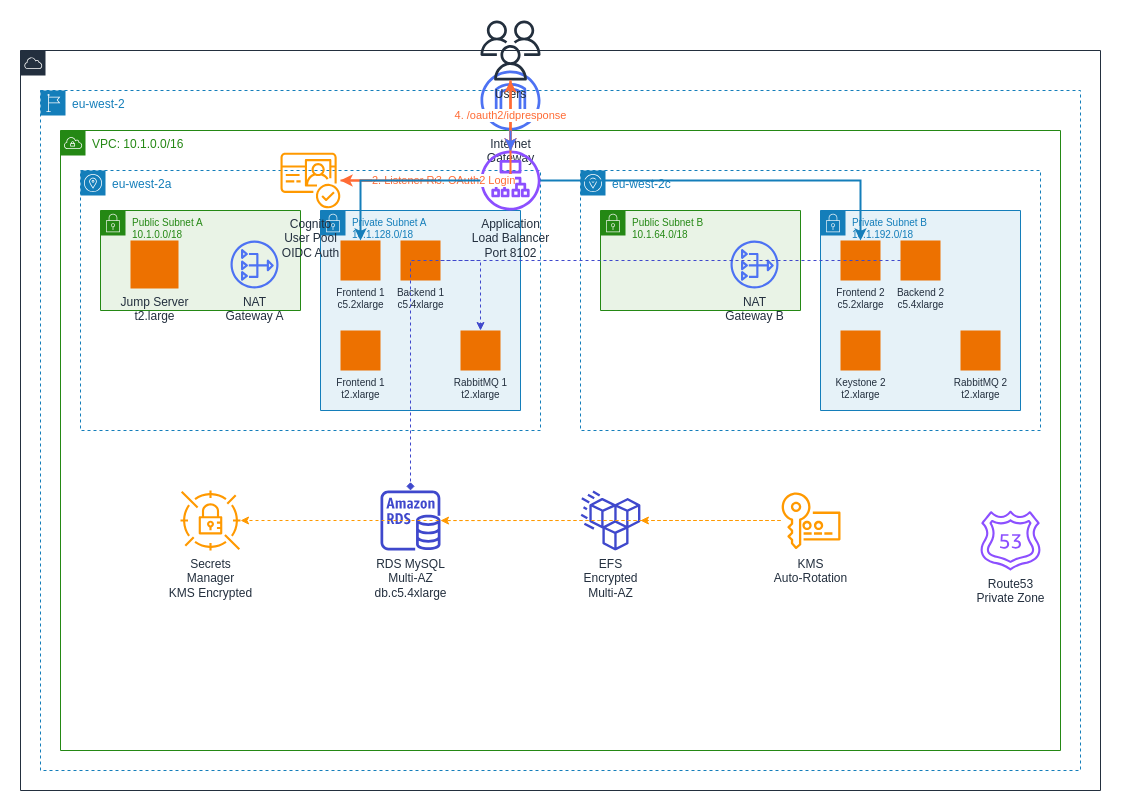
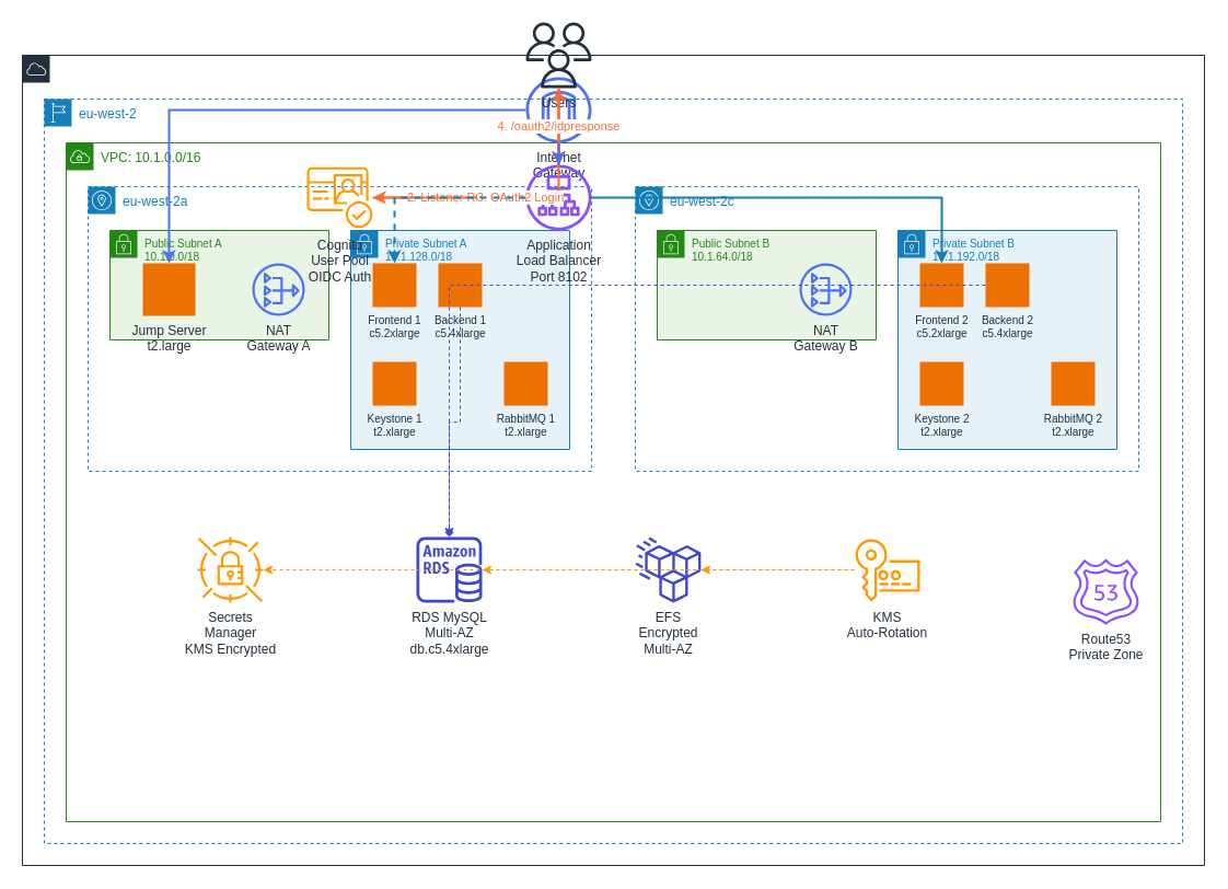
  <mxCell id="0" />
  <mxCell id="1" parent="0" />
  <mxCell id="2" value="" style="sketch=0;outlineConnect=0;gradientColor=none;html=1;whiteSpace=wrap;fontSize=12;fontStyle=0;shape=mxgraph.aws4.group;grIcon=mxgraph.aws4.group_aws_cloud;strokeColor=#232F3E;fillColor=none;verticalAlign=top;align=left;spacingLeft=30;fontColor=#232F3E;dashed=0;" vertex="1" parent="1"><mxGeometry x="20" y="50" width="1080" height="740" as="geometry" /></mxCell>
  <mxCell id="3" value="eu-west-2" style="sketch=0;outlineConnect=0;gradientColor=none;html=1;whiteSpace=wrap;fontSize=12;fontStyle=0;shape=mxgraph.aws4.group;grIcon=mxgraph.aws4.group_region;strokeColor=#147EBA;fillColor=none;verticalAlign=top;align=left;spacingLeft=30;fontColor=#147EBA;dashed=1;" vertex="1" parent="1"><mxGeometry x="40" y="90" width="1040" height="680" as="geometry" /></mxCell>
  <mxCell id="4" value="VPC: 10.1.0.0/16" style="sketch=0;outlineConnect=0;gradientColor=none;html=1;whiteSpace=wrap;fontSize=12;fontStyle=0;shape=mxgraph.aws4.group;grIcon=mxgraph.aws4.group_vpc;strokeColor=#248814;fillColor=none;verticalAlign=top;align=left;spacingLeft=30;fontColor=#248814;dashed=0;" vertex="1" parent="1"><mxGeometry x="60" y="130" width="1000" height="620" as="geometry" /></mxCell>
  <mxCell id="5" value="eu-west-2a" style="sketch=0;outlineConnect=0;gradientColor=none;html=1;whiteSpace=wrap;fontSize=12;fontStyle=0;shape=mxgraph.aws4.group;grIcon=mxgraph.aws4.group_availability_zone;strokeColor=#147EBA;fillColor=none;verticalAlign=top;align=left;spacingLeft=30;fontColor=#147EBA;dashed=1;" vertex="1" parent="1"><mxGeometry x="80" y="170" width="460" height="260" as="geometry" /></mxCell>
  <mxCell id="6" value="eu-west-2c" style="sketch=0;outlineConnect=0;gradientColor=none;html=1;whiteSpace=wrap;fontSize=12;fontStyle=0;shape=mxgraph.aws4.group;grIcon=mxgraph.aws4.group_availability_zone;strokeColor=#147EBA;fillColor=none;verticalAlign=top;align=left;spacingLeft=30;fontColor=#147EBA;dashed=1;" vertex="1" parent="1"><mxGeometry x="580" y="170" width="460" height="260" as="geometry" /></mxCell>
  <mxCell id="7" value="Public Subnet A&#10;10.1.0.0/18" style="sketch=0;outlineConnect=0;gradientColor=none;html=1;whiteSpace=wrap;fontSize=10;fontStyle=0;shape=mxgraph.aws4.group;grIcon=mxgraph.aws4.group_security_group;strokeColor=#248814;fillColor=#E9F3E6;verticalAlign=top;align=left;spacingLeft=30;fontColor=#248814;dashed=0;" vertex="1" parent="1"><mxGeometry x="100" y="210" width="200" height="100" as="geometry" /></mxCell>
  <mxCell id="8" value="Private Subnet A&#10;10.1.128.0/18" style="sketch=0;outlineConnect=0;gradientColor=none;html=1;whiteSpace=wrap;fontSize=10;fontStyle=0;shape=mxgraph.aws4.group;grIcon=mxgraph.aws4.group_security_group;strokeColor=#147EBA;fillColor=#E6F2F8;verticalAlign=top;align=left;spacingLeft=30;fontColor=#147EBA;dashed=0;" vertex="1" parent="1"><mxGeometry x="320" y="210" width="200" height="200" as="geometry" /></mxCell>
  <mxCell id="9" value="Public Subnet B&#10;10.1.64.0/18" style="sketch=0;outlineConnect=0;gradientColor=none;html=1;whiteSpace=wrap;fontSize=10;fontStyle=0;shape=mxgraph.aws4.group;grIcon=mxgraph.aws4.group_security_group;strokeColor=#248814;fillColor=#E9F3E6;verticalAlign=top;align=left;spacingLeft=30;fontColor=#248814;dashed=0;" vertex="1" parent="1"><mxGeometry x="600" y="210" width="200" height="100" as="geometry" /></mxCell>
  <mxCell id="10" value="Private Subnet B&#10;10.1.192.0/18" style="sketch=0;outlineConnect=0;gradientColor=none;html=1;whiteSpace=wrap;fontSize=10;fontStyle=0;shape=mxgraph.aws4.group;grIcon=mxgraph.aws4.group_security_group;strokeColor=#147EBA;fillColor=#E6F2F8;verticalAlign=top;align=left;spacingLeft=30;fontColor=#147EBA;dashed=0;" vertex="1" parent="1"><mxGeometry x="820" y="210" width="200" height="200" as="geometry" /></mxCell>
  <mxCell id="11" value="Internet&#10;Gateway" style="sketch=0;outlineConnect=0;fontColor=#232F3E;gradientColor=none;fillColor=#4D72F3;strokeColor=none;dashed=0;verticalLabelPosition=bottom;verticalAlign=top;align=center;html=1;fontSize=12;fontStyle=0;aspect=fixed;pointerEvents=1;shape=mxgraph.aws4.internet_gateway;" vertex="1" parent="1"><mxGeometry x="480" y="70" width="60" height="60" as="geometry" /></mxCell>
  <mxCell id="12" value="Jump Server&#10;t2.large" style="sketch=0;outlineConnect=0;fontColor=#232F3E;gradientColor=none;fillColor=#ED7100;strokeColor=none;dashed=0;verticalLabelPosition=bottom;verticalAlign=top;align=center;html=1;fontSize=12;fontStyle=0;aspect=fixed;pointerEvents=1;shape=mxgraph.aws4.ec2_instance;" vertex="1" parent="1"><mxGeometry x="130" y="240" width="48" height="48" as="geometry" /></mxCell>
  <mxCell id="13" value="NAT&#10;Gateway A" style="sketch=0;outlineConnect=0;fontColor=#232F3E;gradientColor=none;fillColor=#4D72F3;strokeColor=none;dashed=0;verticalLabelPosition=bottom;verticalAlign=top;align=center;html=1;fontSize=12;fontStyle=0;aspect=fixed;pointerEvents=1;shape=mxgraph.aws4.nat_gateway;" vertex="1" parent="1"><mxGeometry x="230" y="240" width="48" height="48" as="geometry" /></mxCell>
  <mxCell id="14" value="NAT&#10;Gateway B" style="sketch=0;outlineConnect=0;fontColor=#232F3E;gradientColor=none;fillColor=#4D72F3;strokeColor=none;dashed=0;verticalLabelPosition=bottom;verticalAlign=top;align=center;html=1;fontSize=12;fontStyle=0;aspect=fixed;pointerEvents=1;shape=mxgraph.aws4.nat_gateway;" vertex="1" parent="1"><mxGeometry x="730" y="240" width="48" height="48" as="geometry" /></mxCell>
  <mxCell id="15" value="Frontend 1&#10;c5.2xlarge" style="sketch=0;outlineConnect=0;fontColor=#232F3E;gradientColor=none;fillColor=#ED7100;strokeColor=none;dashed=0;verticalLabelPosition=bottom;verticalAlign=top;align=center;html=1;fontSize=10;fontStyle=0;aspect=fixed;pointerEvents=1;shape=mxgraph.aws4.ec2_instance;" vertex="1" parent="1"><mxGeometry x="340" y="240" width="40" height="40" as="geometry" /></mxCell>
  <mxCell id="16" value="Frontend 2&#10;c5.2xlarge" style="sketch=0;outlineConnect=0;fontColor=#232F3E;gradientColor=none;fillColor=#ED7100;strokeColor=none;dashed=0;verticalLabelPosition=bottom;verticalAlign=top;align=center;html=1;fontSize=10;fontStyle=0;aspect=fixed;pointerEvents=1;shape=mxgraph.aws4.ec2_instance;" vertex="1" parent="1"><mxGeometry x="840" y="240" width="40" height="40" as="geometry" /></mxCell>
  <mxCell id="17" value="Backend 1&#10;c5.4xlarge" style="sketch=0;outlineConnect=0;fontColor=#232F3E;gradientColor=none;fillColor=#ED7100;strokeColor=none;dashed=0;verticalLabelPosition=bottom;verticalAlign=top;align=center;html=1;fontSize=10;fontStyle=0;aspect=fixed;pointerEvents=1;shape=mxgraph.aws4.ec2_instance;" vertex="1" parent="1"><mxGeometry x="400" y="240" width="40" height="40" as="geometry" /></mxCell>
  <mxCell id="18" value="Backend 2&#10;c5.4xlarge" style="sketch=0;outlineConnect=0;fontColor=#232F3E;gradientColor=none;fillColor=#ED7100;strokeColor=none;dashed=0;verticalLabelPosition=bottom;verticalAlign=top;align=center;html=1;fontSize=10;fontStyle=0;aspect=fixed;pointerEvents=1;shape=mxgraph.aws4.ec2_instance;" vertex="1" parent="1"><mxGeometry x="900" y="240" width="40" height="40" as="geometry" /></mxCell>
- <mxCell id="19" value="Frontend 1&#10;t2.xlarge" style="sketch=0;outlineConnect=0;fontColor=#232F3E;gradientColor=none;fillColor=#ED7100;strokeColor=none;dashed=0;verticalLabelPosition=bottom;verticalAlign=top;align=center;html=1;fontSize=10;fontStyle=0;aspect=fixed;pointerEvents=1;shape=mxgraph.aws4.ec2_instance;" vertex="1" parent="1"><mxGeometry x="340" y="330" width="40" height="40" as="geometry" /></mxCell>
+ <mxCell id="19" value="Keystone 1&#10;t2.xlarge" style="sketch=0;outlineConnect=0;fontColor=#232F3E;gradientColor=none;fillColor=#ED7100;strokeColor=none;dashed=0;verticalLabelPosition=bottom;verticalAlign=top;align=center;html=1;fontSize=10;fontStyle=0;aspect=fixed;pointerEvents=1;shape=mxgraph.aws4.ec2_instance;" vertex="1" parent="1"><mxGeometry x="340" y="330" width="40" height="40" as="geometry" /></mxCell>
  <mxCell id="20" value="Keystone 2&#10;t2.xlarge" style="sketch=0;outlineConnect=0;fontColor=#232F3E;gradientColor=none;fillColor=#ED7100;strokeColor=none;dashed=0;verticalLabelPosition=bottom;verticalAlign=top;align=center;html=1;fontSize=10;fontStyle=0;aspect=fixed;pointerEvents=1;shape=mxgraph.aws4.ec2_instance;" vertex="1" parent="1"><mxGeometry x="840" y="330" width="40" height="40" as="geometry" /></mxCell>
  <mxCell id="21" value="RabbitMQ 1&#10;t2.xlarge" style="sketch=0;outlineConnect=0;fontColor=#232F3E;gradientColor=none;fillColor=#ED7100;strokeColor=none;dashed=0;verticalLabelPosition=bottom;verticalAlign=top;align=center;html=1;fontSize=10;fontStyle=0;aspect=fixed;pointerEvents=1;shape=mxgraph.aws4.ec2_instance;" vertex="1" parent="1"><mxGeometry x="460" y="330" width="40" height="40" as="geometry" /></mxCell>
  <mxCell id="22" value="RabbitMQ 2&#10;t2.xlarge" style="sketch=0;outlineConnect=0;fontColor=#232F3E;gradientColor=none;fillColor=#ED7100;strokeColor=none;dashed=0;verticalLabelPosition=bottom;verticalAlign=top;align=center;html=1;fontSize=10;fontStyle=0;aspect=fixed;pointerEvents=1;shape=mxgraph.aws4.ec2_instance;" vertex="1" parent="1"><mxGeometry x="960" y="330" width="40" height="40" as="geometry" /></mxCell>
  <mxCell id="23" value="Application&#10;Load Balancer&#10;Port 8102" style="sketch=0;outlineConnect=0;fontColor=#232F3E;gradientColor=none;fillColor=#8C4FFF;strokeColor=none;dashed=0;verticalLabelPosition=bottom;verticalAlign=top;align=center;html=1;fontSize=12;fontStyle=0;aspect=fixed;pointerEvents=1;shape=mxgraph.aws4.application_load_balancer;" vertex="1" parent="1"><mxGeometry x="480" y="150" width="60" height="60" as="geometry" /></mxCell>
  <mxCell id="24" value="RDS MySQL&#10;Multi-AZ&#10;db.c5.4xlarge" style="sketch=0;outlineConnect=0;fontColor=#232F3E;gradientColor=none;fillColor=#3F48CC;strokeColor=none;dashed=0;verticalLabelPosition=bottom;verticalAlign=top;align=center;html=1;fontSize=12;fontStyle=0;aspect=fixed;pointerEvents=1;shape=mxgraph.aws4.rds_instance;" vertex="1" parent="1"><mxGeometry x="380" y="490" width="60" height="60" as="geometry" /></mxCell>
  <mxCell id="25" value="EFS&#10;Encrypted&#10;Multi-AZ" style="sketch=0;outlineConnect=0;fontColor=#232F3E;gradientColor=none;fillColor=#3F48CC;strokeColor=none;dashed=0;verticalLabelPosition=bottom;verticalAlign=top;align=center;html=1;fontSize=12;fontStyle=0;aspect=fixed;pointerEvents=1;shape=mxgraph.aws4.efs_standard;" vertex="1" parent="1"><mxGeometry x="580" y="490" width="60" height="60" as="geometry" /></mxCell>
  <mxCell id="26" value="Cognito&#10;User Pool&#10;OIDC Auth" style="sketch=0;outlineConnect=0;fontColor=#232F3E;gradientColor=none;fillColor=#FF9900;strokeColor=none;dashed=0;verticalLabelPosition=bottom;verticalAlign=top;align=center;html=1;fontSize=12;fontStyle=0;aspect=fixed;pointerEvents=1;shape=mxgraph.aws4.cognito;" vertex="1" parent="1"><mxGeometry x="280" y="150" width="60" height="60" as="geometry" /></mxCell>
  <mxCell id="27" value="Secrets&#10;Manager&#10;KMS Encrypted" style="sketch=0;outlineConnect=0;fontColor=#232F3E;gradientColor=none;fillColor=#FF9900;strokeColor=none;dashed=0;verticalLabelPosition=bottom;verticalAlign=top;align=center;html=1;fontSize=12;fontStyle=0;aspect=fixed;pointerEvents=1;shape=mxgraph.aws4.secrets_manager;" vertex="1" parent="1"><mxGeometry x="180" y="490" width="60" height="60" as="geometry" /></mxCell>
  <mxCell id="28" value="KMS&#10;Auto-Rotation" style="sketch=0;outlineConnect=0;fontColor=#232F3E;gradientColor=none;fillColor=#FF9900;strokeColor=none;dashed=0;verticalLabelPosition=bottom;verticalAlign=top;align=center;html=1;fontSize=12;fontStyle=0;aspect=fixed;pointerEvents=1;shape=mxgraph.aws4.key_management_service;" vertex="1" parent="1"><mxGeometry x="780" y="490" width="60" height="60" as="geometry" /></mxCell>
  <mxCell id="29" value="Route53&#10;Private Zone" style="sketch=0;outlineConnect=0;fontColor=#232F3E;gradientColor=none;fillColor=#8C4FFF;strokeColor=none;dashed=0;verticalLabelPosition=bottom;verticalAlign=top;align=center;html=1;fontSize=12;fontStyle=0;aspect=fixed;pointerEvents=1;shape=mxgraph.aws4.route_53;" vertex="1" parent="1"><mxGeometry x="980" y="510" width="60" height="60" as="geometry" /></mxCell>
  <mxCell id="30" value="Users" style="sketch=0;outlineConnect=0;fontColor=#232F3E;gradientColor=none;fillColor=#232F3D;strokeColor=none;dashed=0;verticalLabelPosition=bottom;verticalAlign=top;align=center;html=1;fontSize=12;fontStyle=0;aspect=fixed;pointerEvents=1;shape=mxgraph.aws4.users;" vertex="1" parent="1"><mxGeometry x="480" y="20" width="60" height="60" as="geometry" /></mxCell>
  <mxCell id="31" value="1. HTTPS:8102" style="edgeStyle=orthogonalEdgeStyle;rounded=0;orthogonalLoop=1;jettySize=auto;html=1;strokeColor=#FF6B35;strokeWidth=2;fontColor=#FF6B35;" edge="1" parent="1" source="30" target="23"><mxGeometry relative="1" as="geometry" /></mxCell>
  <mxCell id="32" value="2. Listener Rule" style="edgeStyle=orthogonalEdgeStyle;rounded=0;orthogonalLoop=1;jettySize=auto;html=1;strokeColor=#FF6B35;strokeWidth=2;fontColor=#FF6B35;" edge="1" parent="1" source="23" target="26"><mxGeometry relative="1" as="geometry" /></mxCell>
  <mxCell id="33" value="3. OAuth2 Login" style="edgeStyle=orthogonalEdgeStyle;rounded=0;orthogonalLoop=1;jettySize=auto;html=1;strokeColor=#FF6B35;strokeWidth=2;fontColor=#FF6B35;" edge="1" parent="1" source="26" target="30"><mxGeometry relative="1" as="geometry" /></mxCell>
  <mxCell id="34" value="4. /oauth2/idpresponse" style="edgeStyle=orthogonalEdgeStyle;rounded=0;orthogonalLoop=1;jettySize=auto;html=1;strokeColor=#FF6B35;strokeWidth=2;fontColor=#FF6B35;" edge="1" parent="1" source="30" target="23"><mxGeometry relative="1" as="geometry"><mxPoint x="430" y="50" as="sourcePoint" /><mxPoint x="430" y="150" as="targetPoint" /></mxGeometry></mxCell>
- <mxCell id="35" value="" style="edgeStyle=orthogonalEdgeStyle;rounded=0;orthogonalLoop=1;jettySize=auto;html=1;strokeColor=#147EBA;strokeWidth=2;" edge="1" parent="1" source="23" target="15"><mxGeometry relative="1" as="geometry" /></mxCell>
+ <mxCell id="35" value="" style="edgeStyle=orthogonalEdgeStyle;rounded=0;orthogonalLoop=1;jettySize=auto;html=1;strokeColor=#147EBA;strokeWidth=2;dashed=1;" edge="1" parent="1" source="23" target="15"><mxGeometry relative="1" as="geometry" /></mxCell>
  <mxCell id="36" value="" style="edgeStyle=orthogonalEdgeStyle;rounded=0;orthogonalLoop=1;jettySize=auto;html=1;strokeColor=#147EBA;strokeWidth=2;" edge="1" parent="1" source="23" target="16"><mxGeometry relative="1" as="geometry" /></mxCell>
  <mxCell id="37" value="" style="edgeStyle=orthogonalEdgeStyle;rounded=0;orthogonalLoop=1;jettySize=auto;html=1;strokeColor=#4D72F3;strokeWidth=2;" edge="1" parent="1" source="11" target="23"><mxGeometry relative="1" as="geometry" /></mxCell>
- <mxCell id="39" value="" style="edgeStyle=orthogonalEdgeStyle;rounded=0;orthogonalLoop=1;jettySize=auto;html=1;strokeColor=#3F48CC;strokeWidth=1;dashed=1;" edge="1" parent="1" source="17" target="21"><mxGeometry relative="1" as="geometry" /></mxCell>
+ <mxCell id="38" value="" style="edgeStyle=orthogonalEdgeStyle;rounded=0;orthogonalLoop=1;jettySize=auto;html=1;strokeColor=#4D72F3;strokeWidth=2;" edge="1" parent="1" source="11" target="12"><mxGeometry relative="1" as="geometry" /></mxCell>
+ <mxCell id="39" value="" style="edgeStyle=orthogonalEdgeStyle;rounded=0;orthogonalLoop=1;jettySize=auto;html=1;strokeColor=#3F48CC;strokeWidth=1;dashed=1;" edge="1" parent="1" source="17" target="24"><mxGeometry relative="1" as="geometry" /></mxCell>
  <mxCell id="40" value="" style="edgeStyle=orthogonalEdgeStyle;rounded=0;orthogonalLoop=1;jettySize=auto;html=1;strokeColor=#3F48CC;strokeWidth=1;dashed=1;endArrow=diamond;" edge="1" parent="1" source="18" target="24"><mxGeometry relative="1" as="geometry" /></mxCell>
  <mxCell id="41" value="" style="edgeStyle=orthogonalEdgeStyle;rounded=0;orthogonalLoop=1;jettySize=auto;html=1;strokeColor=#FF9900;strokeWidth=1;dashed=1;" edge="1" parent="1" source="28" target="27"><mxGeometry relative="1" as="geometry" /></mxCell>
  <mxCell id="42" value="" style="edgeStyle=orthogonalEdgeStyle;rounded=0;orthogonalLoop=1;jettySize=auto;html=1;strokeColor=#FF9900;strokeWidth=1;dashed=1;" edge="1" parent="1" source="28" target="24"><mxGeometry relative="1" as="geometry" /></mxCell>
  <mxCell id="43" value="" style="edgeStyle=orthogonalEdgeStyle;rounded=0;orthogonalLoop=1;jettySize=auto;html=1;strokeColor=#FF9900;strokeWidth=1;dashed=1;" edge="1" parent="1" source="28" target="25"><mxGeometry relative="1" as="geometry" /></mxCell>
